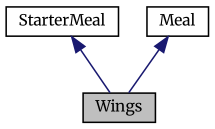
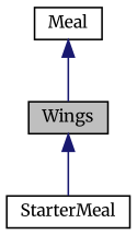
  digraph {
    fontname=Merriweather
    node [color=black fillcolor=white fontname=Merriweather fontsize=10 shape=record style=filled]
    edge [color=midnightblue dir=back fontname=Merriweather fontsize=10 labelfontname=Helvetica labelfontsize=10 style=solid]
    n1 [fillcolor=grey75 fontcolor=black height=0.2 label=Wings width=0.4]
    n2 [height=0.2 label=StarterMeal width=0.4]
    n3 [height=0.2 label=Meal width=0.4]
-   n2 -> n1
+   n1 -> n2
    n3 -> n1
  }
